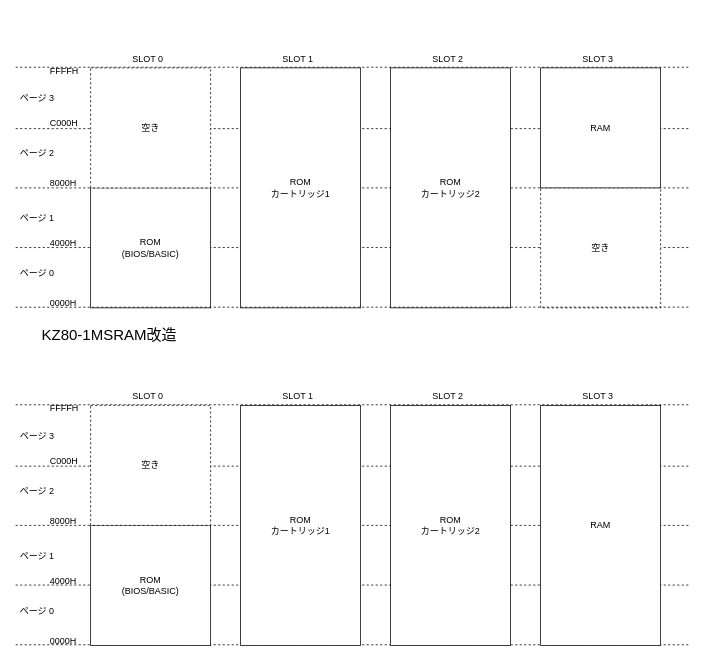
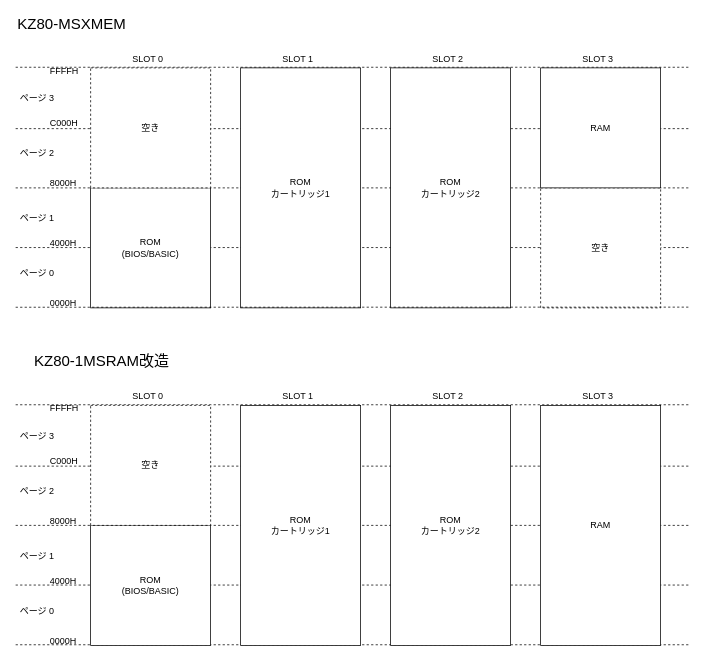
  <mxCell id="0" />
  <mxCell id="1" parent="0" />
  <mxCell id="2" value="" style="endArrow=none;dashed=1;html=1;" parent="1" edge="1"><mxGeometry width="50" height="50" relative="1" as="geometry"><mxPoint x="20" y="171" as="sourcePoint" /><mxPoint x="920" y="171" as="targetPoint" /></mxGeometry></mxCell>
  <mxCell id="3" value="" style="endArrow=none;dashed=1;html=1;" parent="1" edge="1"><mxGeometry width="50" height="50" relative="1" as="geometry"><mxPoint x="20" y="89.17" as="sourcePoint" /><mxPoint x="920" y="89.17" as="targetPoint" /></mxGeometry></mxCell>
  <mxCell id="4" value="" style="endArrow=none;dashed=1;html=1;" parent="1" edge="1"><mxGeometry width="50" height="50" relative="1" as="geometry"><mxPoint x="20" y="250" as="sourcePoint" /><mxPoint x="920" y="250" as="targetPoint" /></mxGeometry></mxCell>
  <mxCell id="5" value="" style="endArrow=none;dashed=1;html=1;" parent="1" edge="1"><mxGeometry width="50" height="50" relative="1" as="geometry"><mxPoint x="20" y="329.58" as="sourcePoint" /><mxPoint x="920" y="329.58" as="targetPoint" /></mxGeometry></mxCell>
  <mxCell id="6" value="ROM&lt;br&gt;(BIOS/BASIC)" style="rounded=0;whiteSpace=wrap;html=1;" parent="1" vertex="1"><mxGeometry x="120" y="250" width="160" height="160" as="geometry" /></mxCell>
  <mxCell id="7" value="ROM&lt;br&gt;カートリッジ1" style="rounded=0;whiteSpace=wrap;html=1;" parent="1" vertex="1"><mxGeometry x="320" y="90" width="160" height="320" as="geometry" /></mxCell>
  <mxCell id="8" value="ROM&lt;br&gt;カートリッジ2" style="rounded=0;whiteSpace=wrap;html=1;" parent="1" vertex="1"><mxGeometry x="520" y="90" width="160" height="320" as="geometry" /></mxCell>
  <mxCell id="9" value="空き" style="rounded=0;whiteSpace=wrap;html=1;dashed=1;" parent="1" vertex="1"><mxGeometry x="720" y="250" width="160" height="160" as="geometry" /></mxCell>
  <mxCell id="10" value="SLOT 0" style="text;strokeColor=none;fillColor=none;align=left;verticalAlign=top;spacingLeft=4;spacingRight=4;overflow=hidden;rotatable=0;points=[[0,0.5],[1,0.5]];portConstraint=eastwest;dashed=1;" parent="1" vertex="1"><mxGeometry x="170" y="64" width="60" height="26" as="geometry" /></mxCell>
  <mxCell id="11" value="SLOT 1" style="text;strokeColor=none;fillColor=none;align=left;verticalAlign=top;spacingLeft=4;spacingRight=4;overflow=hidden;rotatable=0;points=[[0,0.5],[1,0.5]];portConstraint=eastwest;dashed=1;" parent="1" vertex="1"><mxGeometry x="370" y="64" width="60" height="26" as="geometry" /></mxCell>
  <mxCell id="12" value="SLOT 2" style="text;strokeColor=none;fillColor=none;align=left;verticalAlign=top;spacingLeft=4;spacingRight=4;overflow=hidden;rotatable=0;points=[[0,0.5],[1,0.5]];portConstraint=eastwest;dashed=1;" parent="1" vertex="1"><mxGeometry x="570" y="64" width="60" height="26" as="geometry" /></mxCell>
  <mxCell id="13" value="SLOT 3" style="text;strokeColor=none;fillColor=none;align=left;verticalAlign=top;spacingLeft=4;spacingRight=4;overflow=hidden;rotatable=0;points=[[0,0.5],[1,0.5]];portConstraint=eastwest;dashed=1;" parent="1" vertex="1"><mxGeometry x="770" y="64" width="60" height="26" as="geometry" /></mxCell>
  <mxCell id="14" value="0000H" style="text;strokeColor=none;fillColor=none;align=left;verticalAlign=top;spacingLeft=4;spacingRight=4;overflow=hidden;rotatable=0;points=[[0,0.5],[1,0.5]];portConstraint=eastwest;dashed=1;" parent="1" vertex="1"><mxGeometry x="60" y="390" width="60" height="26" as="geometry" /></mxCell>
  <mxCell id="15" value="4000H" style="text;strokeColor=none;fillColor=none;align=left;verticalAlign=top;spacingLeft=4;spacingRight=4;overflow=hidden;rotatable=0;points=[[0,0.5],[1,0.5]];portConstraint=eastwest;dashed=1;" parent="1" vertex="1"><mxGeometry x="60" y="310" width="60" height="26" as="geometry" /></mxCell>
  <mxCell id="16" value="8000H" style="text;strokeColor=none;fillColor=none;align=left;verticalAlign=top;spacingLeft=4;spacingRight=4;overflow=hidden;rotatable=0;points=[[0,0.5],[1,0.5]];portConstraint=eastwest;dashed=1;" parent="1" vertex="1"><mxGeometry x="60" y="230" width="60" height="26" as="geometry" /></mxCell>
  <mxCell id="17" value="C000H" style="text;strokeColor=none;fillColor=none;align=left;verticalAlign=top;spacingLeft=4;spacingRight=4;overflow=hidden;rotatable=0;points=[[0,0.5],[1,0.5]];portConstraint=eastwest;dashed=1;" parent="1" vertex="1"><mxGeometry x="60" y="150" width="60" height="26" as="geometry" /></mxCell>
  <mxCell id="18" value="FFFFH" style="text;strokeColor=none;fillColor=none;align=left;verticalAlign=top;spacingLeft=4;spacingRight=4;overflow=hidden;rotatable=0;points=[[0,0.5],[1,0.5]];portConstraint=eastwest;dashed=1;" parent="1" vertex="1"><mxGeometry x="60" y="80" width="60" height="26" as="geometry" /></mxCell>
  <mxCell id="19" value="ページ 0" style="text;strokeColor=none;fillColor=none;align=left;verticalAlign=top;spacingLeft=4;spacingRight=4;overflow=hidden;rotatable=0;points=[[0,0.5],[1,0.5]];portConstraint=eastwest;dashed=1;" parent="1" vertex="1"><mxGeometry x="20" y="350" width="60" height="26" as="geometry" /></mxCell>
  <mxCell id="20" value="ページ 1" style="text;strokeColor=none;fillColor=none;align=left;verticalAlign=top;spacingLeft=4;spacingRight=4;overflow=hidden;rotatable=0;points=[[0,0.5],[1,0.5]];portConstraint=eastwest;dashed=1;" parent="1" vertex="1"><mxGeometry x="20" y="277" width="60" height="26" as="geometry" /></mxCell>
  <mxCell id="21" value="ページ 2" style="text;strokeColor=none;fillColor=none;align=left;verticalAlign=top;spacingLeft=4;spacingRight=4;overflow=hidden;rotatable=0;points=[[0,0.5],[1,0.5]];portConstraint=eastwest;dashed=1;" parent="1" vertex="1"><mxGeometry x="20" y="190" width="60" height="26" as="geometry" /></mxCell>
  <mxCell id="22" value="ページ 3" style="text;strokeColor=none;fillColor=none;align=left;verticalAlign=top;spacingLeft=4;spacingRight=4;overflow=hidden;rotatable=0;points=[[0,0.5],[1,0.5]];portConstraint=eastwest;dashed=1;" parent="1" vertex="1"><mxGeometry x="20" y="117" width="60" height="26" as="geometry" /></mxCell>
+ <mxCell id="23" value="KZ80-MSXMEM" style="text;html=1;strokeColor=none;fillColor=none;align=center;verticalAlign=middle;whiteSpace=wrap;rounded=0;dashed=1;fontSize=20;" parent="1" vertex="1"><mxGeometry x="20" y="20" width="150" height="20" as="geometry" /></mxCell>
  <mxCell id="24" value="" style="endArrow=none;dashed=1;html=1;" parent="1" edge="1"><mxGeometry width="50" height="50" relative="1" as="geometry"><mxPoint x="20" y="621" as="sourcePoint" /><mxPoint x="920" y="621" as="targetPoint" /></mxGeometry></mxCell>
  <mxCell id="25" value="" style="endArrow=none;dashed=1;html=1;" parent="1" edge="1"><mxGeometry width="50" height="50" relative="1" as="geometry"><mxPoint x="20" y="539.17" as="sourcePoint" /><mxPoint x="920" y="539.17" as="targetPoint" /></mxGeometry></mxCell>
  <mxCell id="26" value="" style="endArrow=none;dashed=1;html=1;" parent="1" edge="1"><mxGeometry width="50" height="50" relative="1" as="geometry"><mxPoint x="20" y="700" as="sourcePoint" /><mxPoint x="920" y="700" as="targetPoint" /></mxGeometry></mxCell>
  <mxCell id="27" value="" style="endArrow=none;dashed=1;html=1;" parent="1" edge="1"><mxGeometry width="50" height="50" relative="1" as="geometry"><mxPoint x="20" y="779.58" as="sourcePoint" /><mxPoint x="920" y="779.58" as="targetPoint" /></mxGeometry></mxCell>
  <mxCell id="28" value="" style="endArrow=none;dashed=1;html=1;" parent="1" edge="1"><mxGeometry width="50" height="50" relative="1" as="geometry"><mxPoint x="20" y="859.17" as="sourcePoint" /><mxPoint x="920" y="859.17" as="targetPoint" /></mxGeometry></mxCell>
  <mxCell id="29" value="RAM" style="rounded=0;whiteSpace=wrap;html=1;" parent="1" vertex="1"><mxGeometry x="720" y="540" width="160" height="320" as="geometry" /></mxCell>
  <mxCell id="30" value="ROM&lt;br&gt;(BIOS/BASIC)" style="rounded=0;whiteSpace=wrap;html=1;" parent="1" vertex="1"><mxGeometry x="120" y="700" width="160" height="160" as="geometry" /></mxCell>
  <mxCell id="31" value="ROM&lt;br&gt;カートリッジ1" style="rounded=0;whiteSpace=wrap;html=1;" parent="1" vertex="1"><mxGeometry x="320" y="540" width="160" height="320" as="geometry" /></mxCell>
  <mxCell id="32" value="ROM&lt;br&gt;カートリッジ2" style="rounded=0;whiteSpace=wrap;html=1;" parent="1" vertex="1"><mxGeometry x="520" y="540" width="160" height="320" as="geometry" /></mxCell>
  <mxCell id="33" value="空き" style="rounded=0;whiteSpace=wrap;html=1;dashed=1;" parent="1" vertex="1"><mxGeometry x="120" y="540" width="160" height="160" as="geometry" /></mxCell>
  <mxCell id="34" value="SLOT 0" style="text;strokeColor=none;fillColor=none;align=left;verticalAlign=top;spacingLeft=4;spacingRight=4;overflow=hidden;rotatable=0;points=[[0,0.5],[1,0.5]];portConstraint=eastwest;dashed=1;" parent="1" vertex="1"><mxGeometry x="170" y="514" width="60" height="26" as="geometry" /></mxCell>
  <mxCell id="35" value="SLOT 1" style="text;strokeColor=none;fillColor=none;align=left;verticalAlign=top;spacingLeft=4;spacingRight=4;overflow=hidden;rotatable=0;points=[[0,0.5],[1,0.5]];portConstraint=eastwest;dashed=1;" parent="1" vertex="1"><mxGeometry x="370" y="514" width="60" height="26" as="geometry" /></mxCell>
  <mxCell id="36" value="SLOT 2" style="text;strokeColor=none;fillColor=none;align=left;verticalAlign=top;spacingLeft=4;spacingRight=4;overflow=hidden;rotatable=0;points=[[0,0.5],[1,0.5]];portConstraint=eastwest;dashed=1;" parent="1" vertex="1"><mxGeometry x="570" y="514" width="60" height="26" as="geometry" /></mxCell>
  <mxCell id="37" value="SLOT 3" style="text;strokeColor=none;fillColor=none;align=left;verticalAlign=top;spacingLeft=4;spacingRight=4;overflow=hidden;rotatable=0;points=[[0,0.5],[1,0.5]];portConstraint=eastwest;dashed=1;" parent="1" vertex="1"><mxGeometry x="770" y="514" width="60" height="26" as="geometry" /></mxCell>
  <mxCell id="38" value="0000H" style="text;strokeColor=none;fillColor=none;align=left;verticalAlign=top;spacingLeft=4;spacingRight=4;overflow=hidden;rotatable=0;points=[[0,0.5],[1,0.5]];portConstraint=eastwest;dashed=1;" parent="1" vertex="1"><mxGeometry x="60" y="840" width="60" height="26" as="geometry" /></mxCell>
  <mxCell id="39" value="4000H" style="text;strokeColor=none;fillColor=none;align=left;verticalAlign=top;spacingLeft=4;spacingRight=4;overflow=hidden;rotatable=0;points=[[0,0.5],[1,0.5]];portConstraint=eastwest;dashed=1;" parent="1" vertex="1"><mxGeometry x="60" y="760" width="60" height="26" as="geometry" /></mxCell>
  <mxCell id="40" value="8000H" style="text;strokeColor=none;fillColor=none;align=left;verticalAlign=top;spacingLeft=4;spacingRight=4;overflow=hidden;rotatable=0;points=[[0,0.5],[1,0.5]];portConstraint=eastwest;dashed=1;" parent="1" vertex="1"><mxGeometry x="60" y="680" width="60" height="26" as="geometry" /></mxCell>
  <mxCell id="41" value="C000H" style="text;strokeColor=none;fillColor=none;align=left;verticalAlign=top;spacingLeft=4;spacingRight=4;overflow=hidden;rotatable=0;points=[[0,0.5],[1,0.5]];portConstraint=eastwest;dashed=1;" parent="1" vertex="1"><mxGeometry x="60" y="600" width="60" height="26" as="geometry" /></mxCell>
  <mxCell id="42" value="FFFFH" style="text;strokeColor=none;fillColor=none;align=left;verticalAlign=top;spacingLeft=4;spacingRight=4;overflow=hidden;rotatable=0;points=[[0,0.5],[1,0.5]];portConstraint=eastwest;dashed=1;" parent="1" vertex="1"><mxGeometry x="60" y="530" width="60" height="26" as="geometry" /></mxCell>
  <mxCell id="43" value="ページ 0" style="text;strokeColor=none;fillColor=none;align=left;verticalAlign=top;spacingLeft=4;spacingRight=4;overflow=hidden;rotatable=0;points=[[0,0.5],[1,0.5]];portConstraint=eastwest;dashed=1;" parent="1" vertex="1"><mxGeometry x="20" y="800" width="60" height="26" as="geometry" /></mxCell>
  <mxCell id="44" value="ページ 1" style="text;strokeColor=none;fillColor=none;align=left;verticalAlign=top;spacingLeft=4;spacingRight=4;overflow=hidden;rotatable=0;points=[[0,0.5],[1,0.5]];portConstraint=eastwest;dashed=1;" parent="1" vertex="1"><mxGeometry x="20" y="727" width="60" height="26" as="geometry" /></mxCell>
  <mxCell id="45" value="ページ 2" style="text;strokeColor=none;fillColor=none;align=left;verticalAlign=top;spacingLeft=4;spacingRight=4;overflow=hidden;rotatable=0;points=[[0,0.5],[1,0.5]];portConstraint=eastwest;dashed=1;" parent="1" vertex="1"><mxGeometry x="20" y="640" width="60" height="26" as="geometry" /></mxCell>
  <mxCell id="46" value="ページ 3" style="text;strokeColor=none;fillColor=none;align=left;verticalAlign=top;spacingLeft=4;spacingRight=4;overflow=hidden;rotatable=0;points=[[0,0.5],[1,0.5]];portConstraint=eastwest;dashed=1;" parent="1" vertex="1"><mxGeometry x="20" y="567" width="60" height="26" as="geometry" /></mxCell>
- <mxCell id="47" value="KZ80-1MSRAM改造" style="text;html=1;strokeColor=none;fillColor=none;align=center;verticalAlign=middle;whiteSpace=wrap;rounded=0;dashed=1;fontSize=20;" parent="1" vertex="1"><mxGeometry x="30" y="435" width="230" height="20" as="geometry" /></mxCell>
+ <mxCell id="47" value="KZ80-1MSRAM改造" style="text;html=1;strokeColor=none;fillColor=none;align=center;verticalAlign=middle;whiteSpace=wrap;rounded=0;dashed=1;fontSize=20;" parent="1" vertex="1"><mxGeometry x="20" y="470" width="230" height="20" as="geometry" /></mxCell>
  <mxCell id="48" value="RAM" style="rounded=0;whiteSpace=wrap;html=1;" parent="1" vertex="1"><mxGeometry x="720" y="90" width="160" height="160" as="geometry" /></mxCell>
  <mxCell id="49" value="" style="endArrow=none;dashed=1;html=1;" edge="1" parent="1"><mxGeometry width="50" height="50" relative="1" as="geometry"><mxPoint x="20" y="409.17" as="sourcePoint" /><mxPoint x="920" y="409" as="targetPoint" /></mxGeometry></mxCell>
  <mxCell id="50" value="空き" style="rounded=0;whiteSpace=wrap;html=1;dashed=1;" vertex="1" parent="1"><mxGeometry x="120" y="90" width="160" height="160" as="geometry" /></mxCell>
